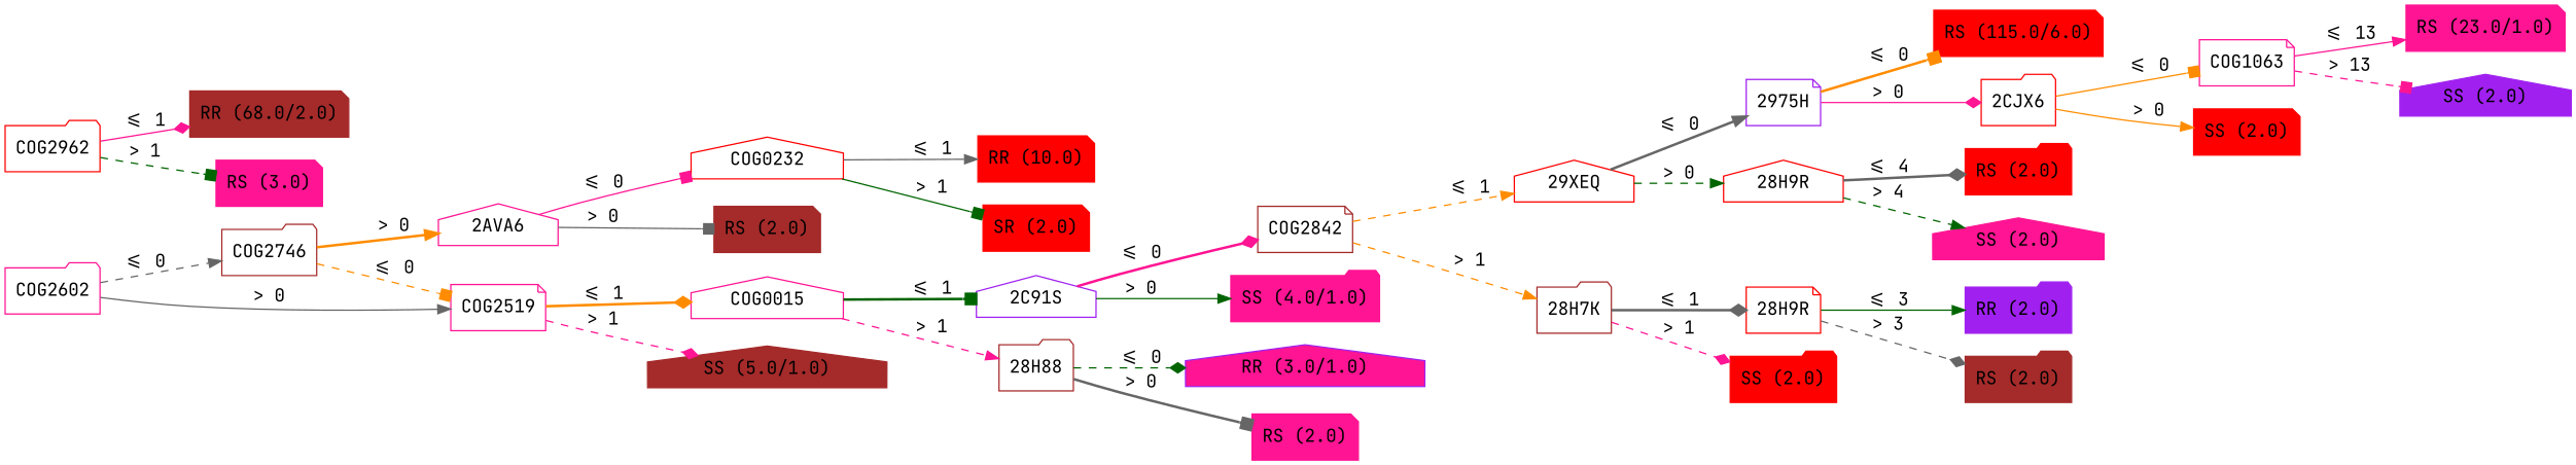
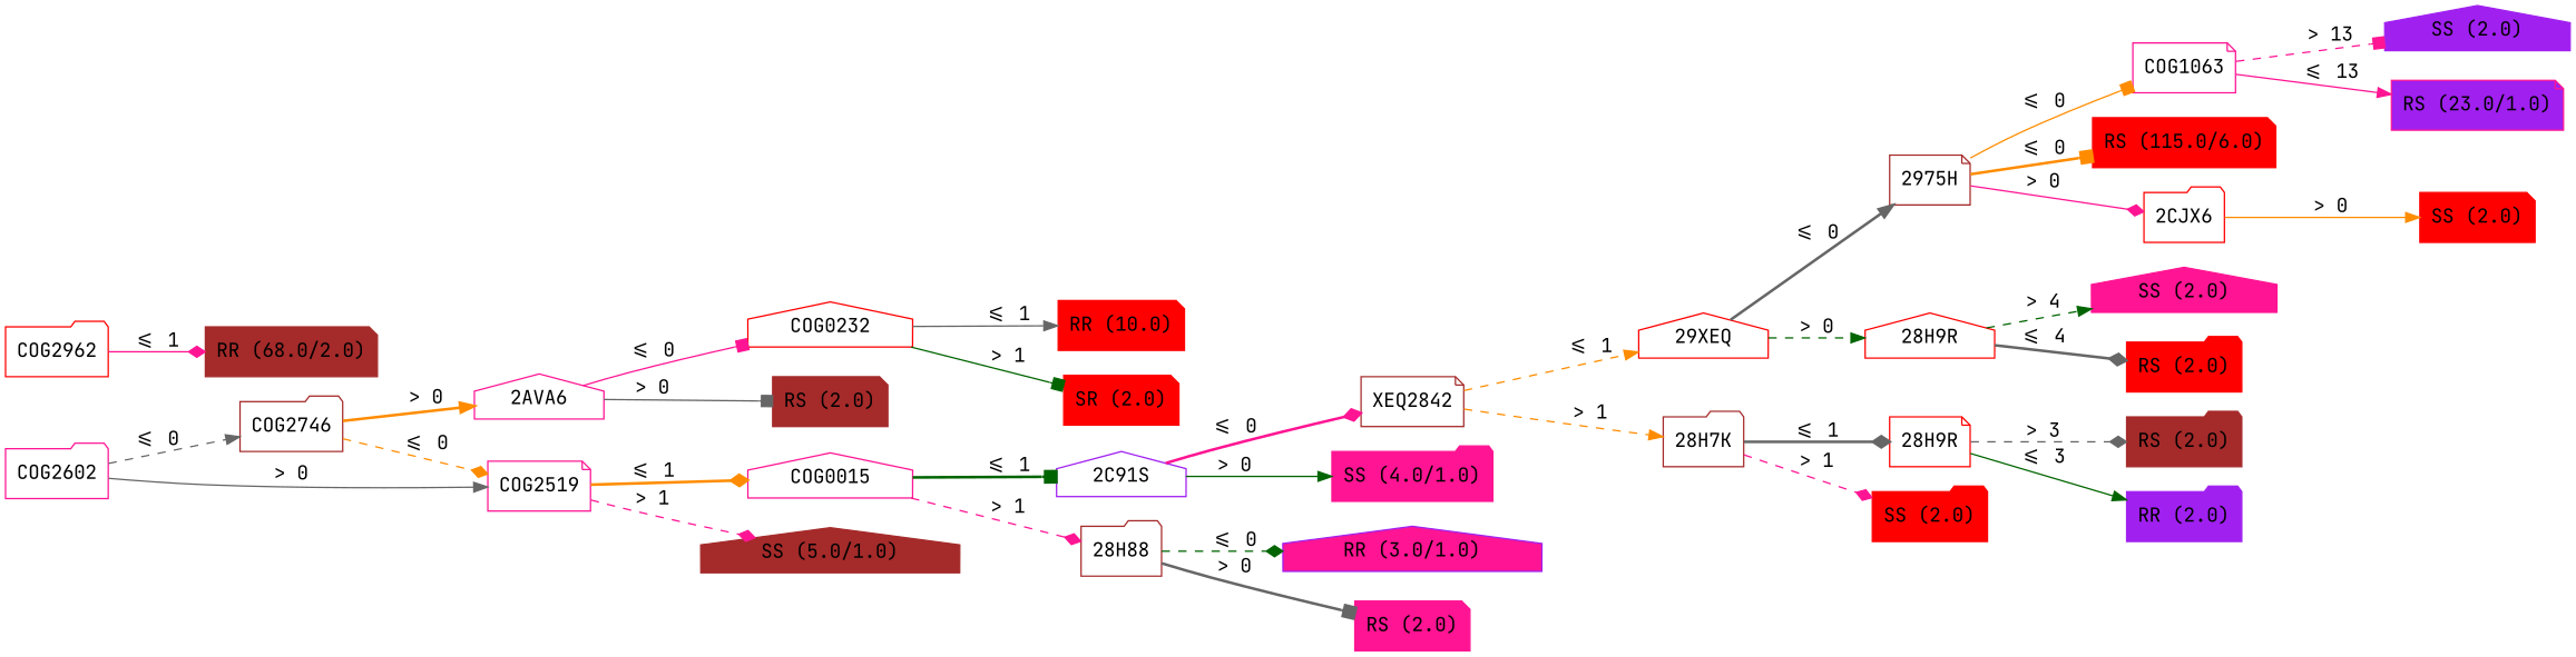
  digraph {
    fontname="JetBrains Mono"
    rankdir=LR
    node [color=red fontname="JetBrains Mono" shape=note style=filled]
    edge [arrowhead=normal color=gray40 fontname="JetBrains Mono" style=dashed]
    n1 [color=deeppink label=COG2602 shape=folder style=""]
    n2 [color=brown label=COG2746 shape=folder style=""]
    n3 [color=deeppink label=COG2519 style=""]
    n4 [color=deeppink label="2AVA6" shape=house style=""]
    n5 [label=COG2962 shape=folder style=""]
    n6 [color=brown label="RR (68.0/2.0)"]
-   n7 [color=deeppink label="RS (3.0)"]
    n8 [color=deeppink label=COG0015 shape=house style=""]
    n9 [color=brown label="SS (5.0/1.0)" shape=house]
    n10 [label=COG0232 shape=house style=""]
    n11 [color=brown label="RS (2.0)"]
    n12 [color=purple label="2C91S" shape=house style=""]
    n13 [color=brown label="28H88" shape=folder style=""]
-   n14 [color=brown label=COG2842 style=""]
+   n14 [color=brown label=XEQ2842 style=""]
    n15 [color=deeppink label="SS (4.0/1.0)" shape=folder]
    n16 [color=purple fillcolor=deeppink label="RR (3.0/1.0)" shape=house]
    n17 [color=deeppink label="RS (2.0)"]
    n18 [label="29XEQ" shape=house style=""]
    n19 [color=brown label="28H7K" shape=folder style=""]
-   n20 [color=purple label="2975H" style=""]
+   n20 [color=brown label="2975H" style=""]
    n21 [label="28H9R" shape=house style=""]
    n22 [label="28H9R" style=""]
    n23 [label="SS (2.0)" shape=folder]
    n24 [label="RS (115.0/6.0)"]
    n25 [label="2CJX6" shape=folder style=""]
    n26 [label="RS (2.0)" shape=folder]
    n27 [color=deeppink label="SS (2.0)" shape=house]
    n28 [color=deeppink label=COG1063 style=""]
    n29 [label="SS (2.0)"]
-   n30 [color=deeppink label="RS (23.0/1.0)"]
+   n30 [color=deeppink label="RS (23.0/1.0)" fillcolor=purple]
    n31 [color=purple label="SS (2.0)" shape=house]
    n32 [color=purple label="RR (2.0)" shape=folder]
    n33 [color=brown label="RS (2.0)" shape=folder]
    n34 [label="RR (10.0)"]
    n35 [label="SR (2.0)"]
    n1 -> n2 [label="<= 0"]
    n1 -> n3 [label="> 0" style=solid]
-   n2 -> n3 [arrowhead=box color=darkorange label="<= 0"]
+   n2 -> n3 [arrowhead=diamond color=darkorange label="<= 0"]
    n2 -> n4 [color=darkorange label="> 0" style=bold]
    n3 -> n8 [arrowhead=diamond color=darkorange label="<= 1" style=bold]
    n3 -> n9 [arrowhead=diamond color=deeppink label="> 1"]
    n4 -> n10 [arrowhead=box color=deeppink label="<= 0" style=solid]
    n4 -> n11 [arrowhead=box label="> 0" style=solid]
    n5 -> n6 [arrowhead=diamond color=deeppink label="<= 1" style=solid]
-   n5 -> n7 [arrowhead=box color=darkgreen label="> 1"]
    n8 -> n12 [arrowhead=box color=darkgreen label="<= 1" style=bold]
-   n8 -> n13 [color=deeppink label="> 1"]
+   n8 -> n13 [arrowhead=diamond color=deeppink label="> 1"]
    n10 -> n34 [label="<= 1" style=solid]
    n10 -> n35 [arrowhead=box color=darkgreen label="> 1" style=solid]
    n12 -> n14 [arrowhead=diamond color=deeppink label="<= 0" style=bold]
    n12 -> n15 [color=darkgreen label="> 0" style=solid]
    n13 -> n16 [arrowhead=diamond color=darkgreen label="<= 0"]
    n13 -> n17 [arrowhead=box label="> 0" style=bold]
    n14 -> n18 [color=darkorange label="<= 1"]
    n14 -> n19 [color=darkorange label="> 1"]
    n18 -> n20 [label="<= 0" style=bold]
    n18 -> n21 [color=darkgreen label="> 0"]
    n19 -> n22 [arrowhead=diamond label="<= 1" style=bold]
    n19 -> n23 [arrowhead=diamond color=deeppink label="> 1"]
    n20 -> n24 [arrowhead=box color=darkorange label="<= 0" style=bold]
    n20 -> n25 [arrowhead=diamond color=deeppink label="> 0" style=solid]
    n21 -> n26 [arrowhead=diamond label="<= 4" style=bold]
    n21 -> n27 [color=darkgreen label="> 4"]
    n22 -> n32 [color=darkgreen label="<= 3" style=solid]
    n22 -> n33 [arrowhead=diamond label="> 3"]
-   n25 -> n28 [arrowhead=box color=darkorange label="<= 0" style=solid]
+   n20 -> n28 [arrowhead=box color=darkorange label="<= 0" style=solid]
    n25 -> n29 [color=darkorange label="> 0" style=solid]
    n28 -> n30 [color=deeppink label="<= 13" style=solid]
    n28 -> n31 [arrowhead=box color=deeppink label="> 13"]
  }
